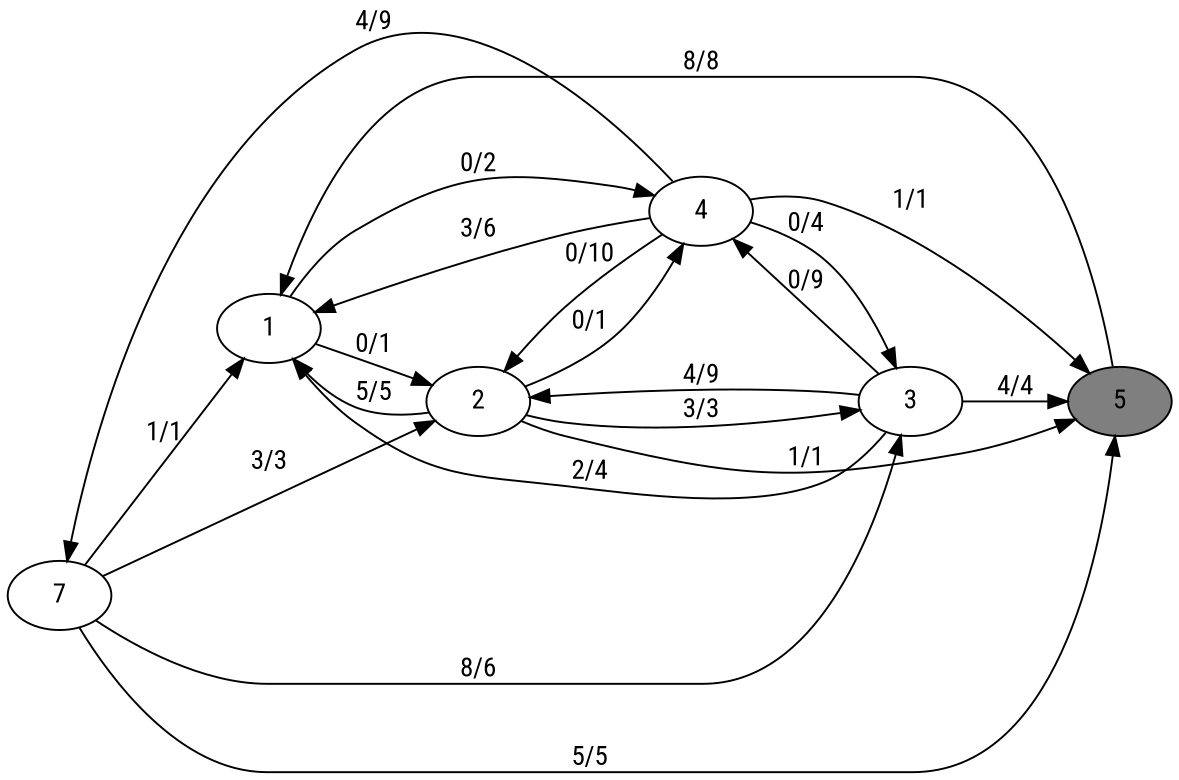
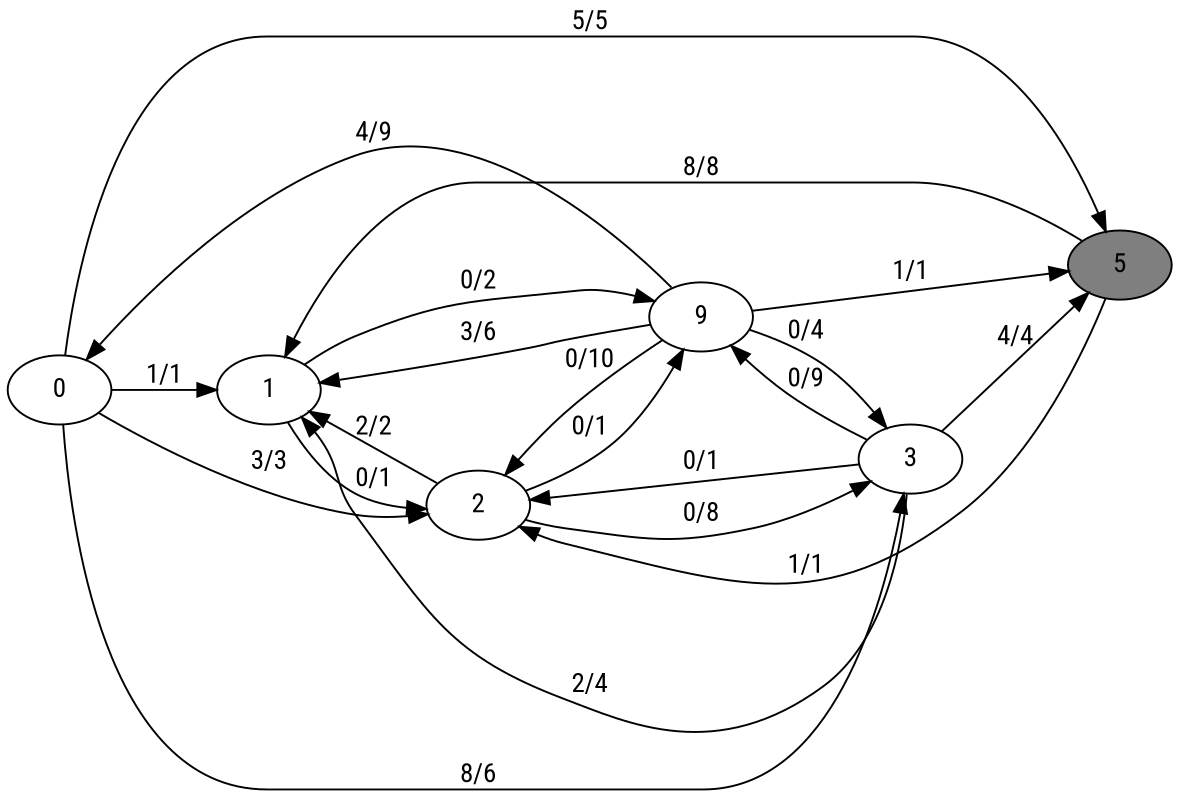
  digraph {
    fontname="Roboto Condensed"
    rankdir=LR
    node [fillcolor=grey100 fontname="Roboto Condensed" style=filled]
    edge [fontname="Roboto Condensed"]
-   0 [label=7]
+   0
    1
    2
    3
    5 [fillcolor=grey50]
-   4
+   4 [label=9]
    0 -> 1 [label="1/1"]
    0 -> 2 [label="3/3"]
    0 -> 3 [label="8/6"]
    0 -> 5 [label="5/5"]
    1 -> 2 [label="0/1"]
    1 -> 4 [label="0/2"]
-   2 -> 1 [label="5/5"]
-   2 -> 3 [label="3/3"]
-   2 -> 5 [label="1/1"]
+   2 -> 1 [label="2/2"]
+   2 -> 3 [label="0/8"]
+   5 -> 2 [label="1/1"]
    2 -> 4 [label="0/1"]
    3 -> 1 [label="2/4"]
-   3 -> 2 [label="4/9"]
+   3 -> 2 [label="0/1"]
    3 -> 5 [label="4/4"]
    3 -> 4 [label="0/9"]
    5 -> 1 [label="8/8"]
    4 -> 0 [label="4/9"]
    4 -> 1 [label="3/6"]
    4 -> 2 [label="0/10"]
    4 -> 3 [label="0/4"]
    4 -> 5 [label="1/1"]
  }
